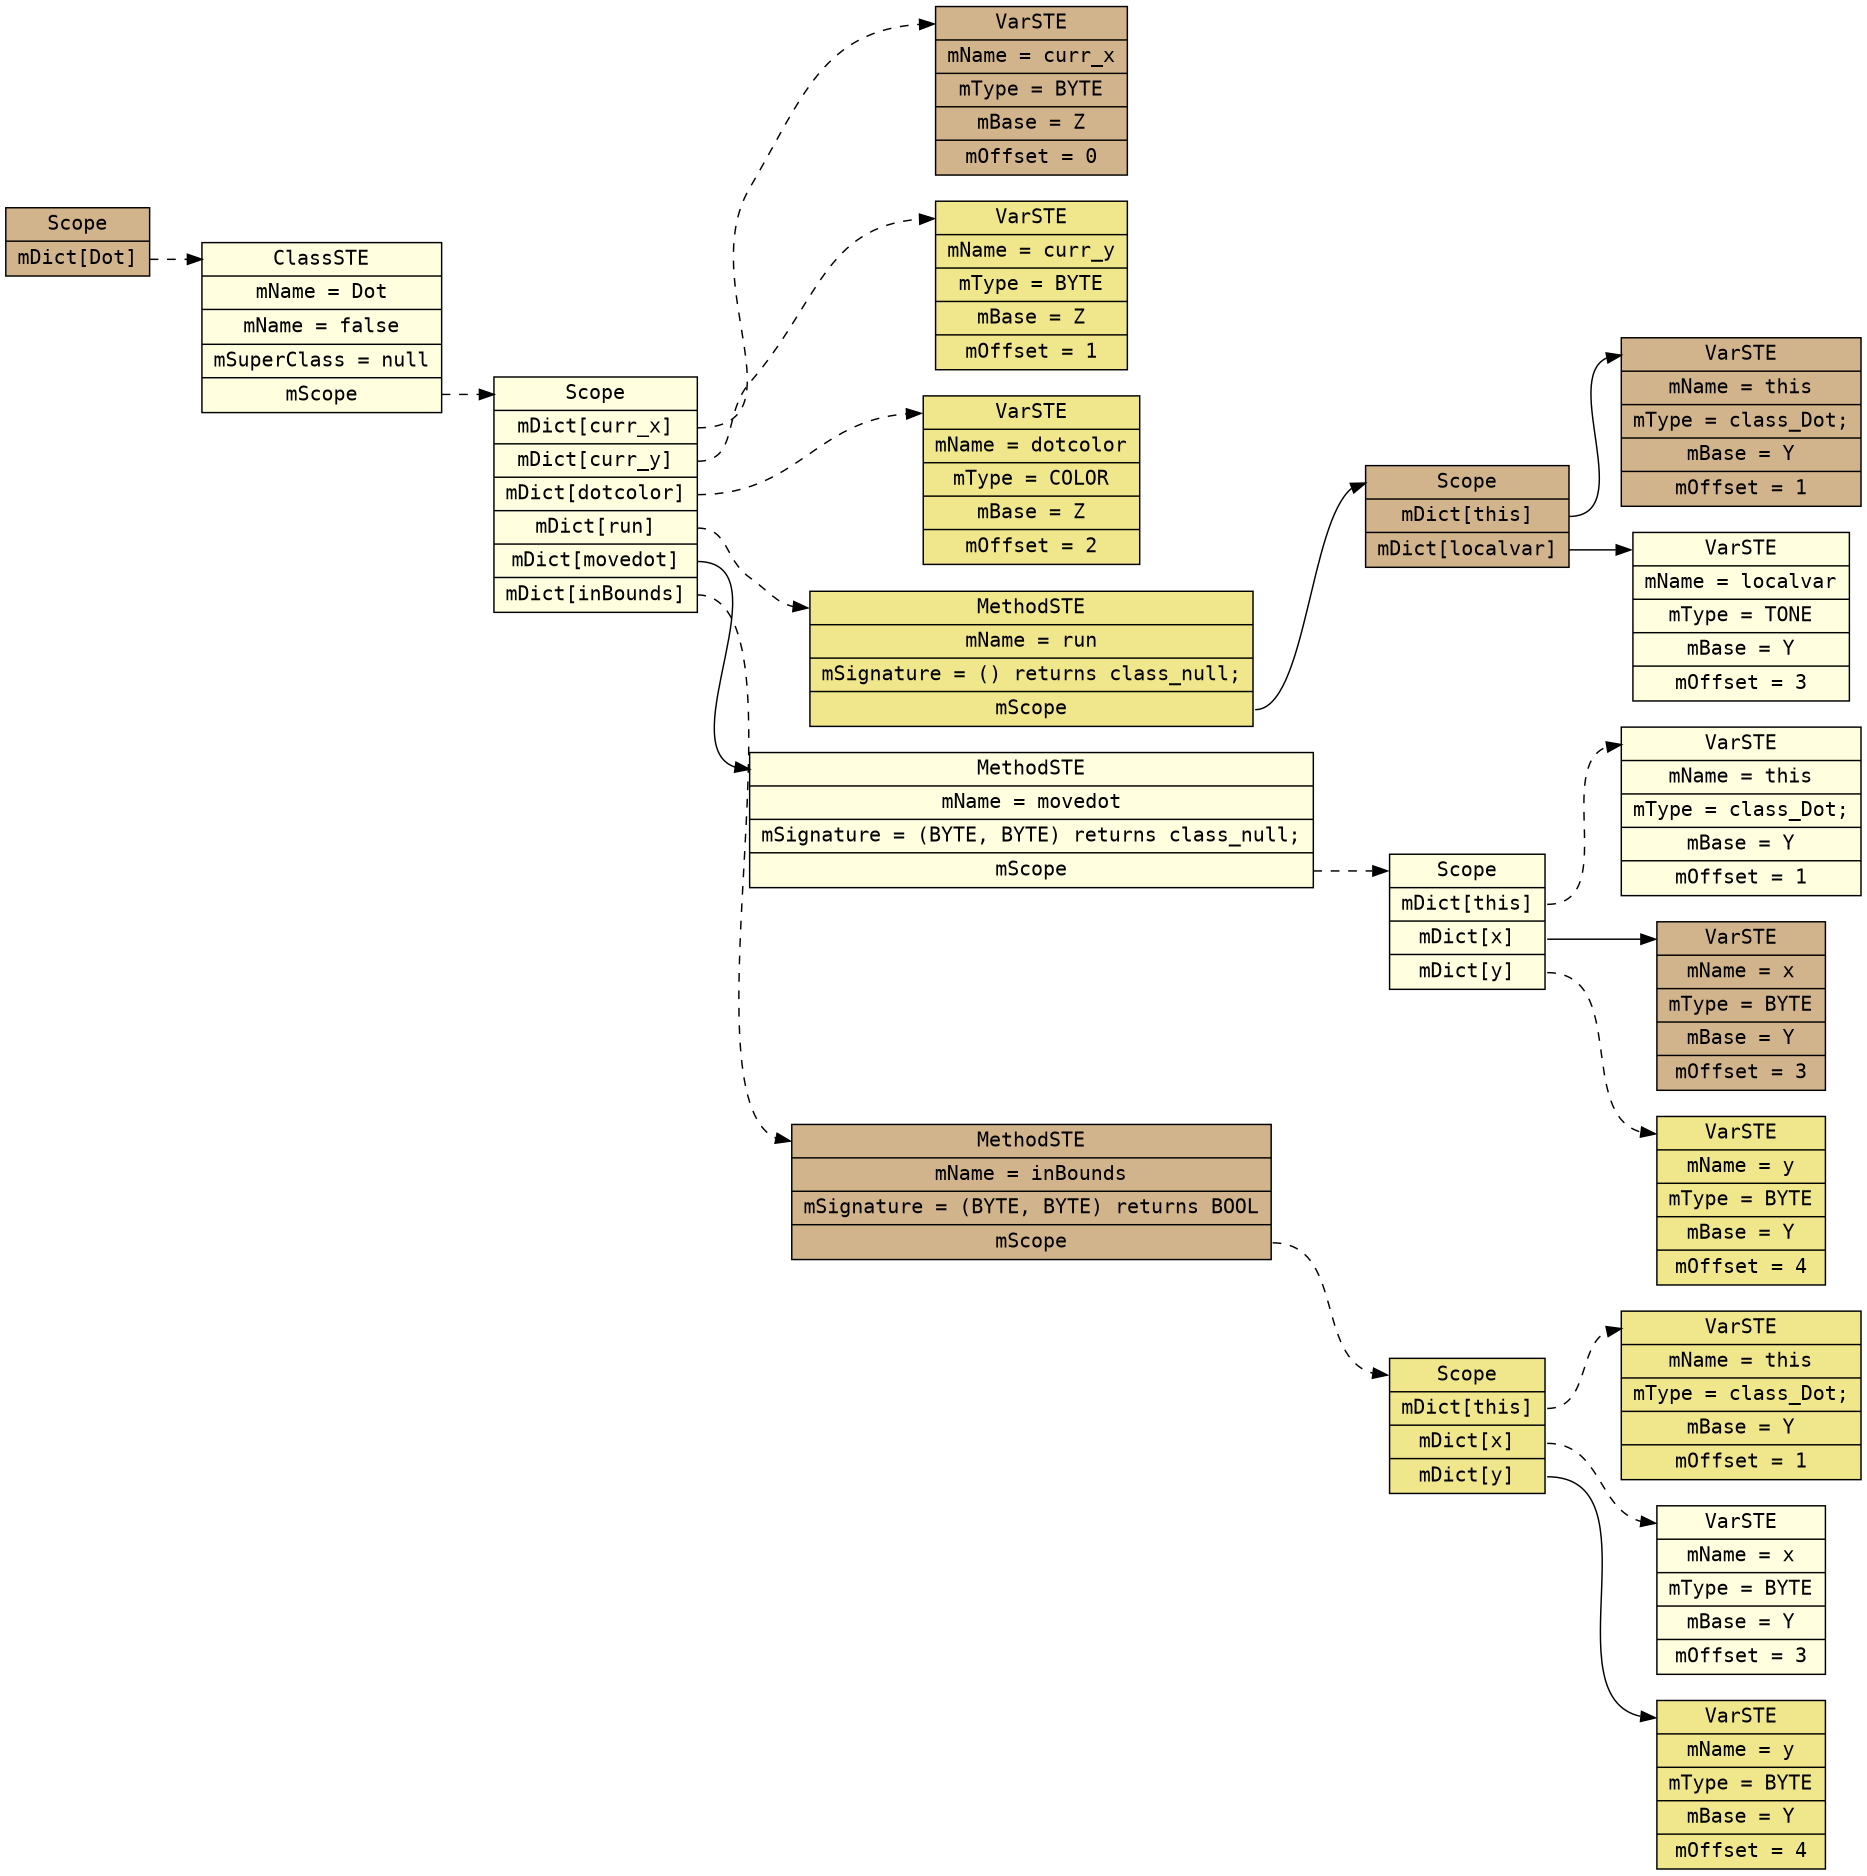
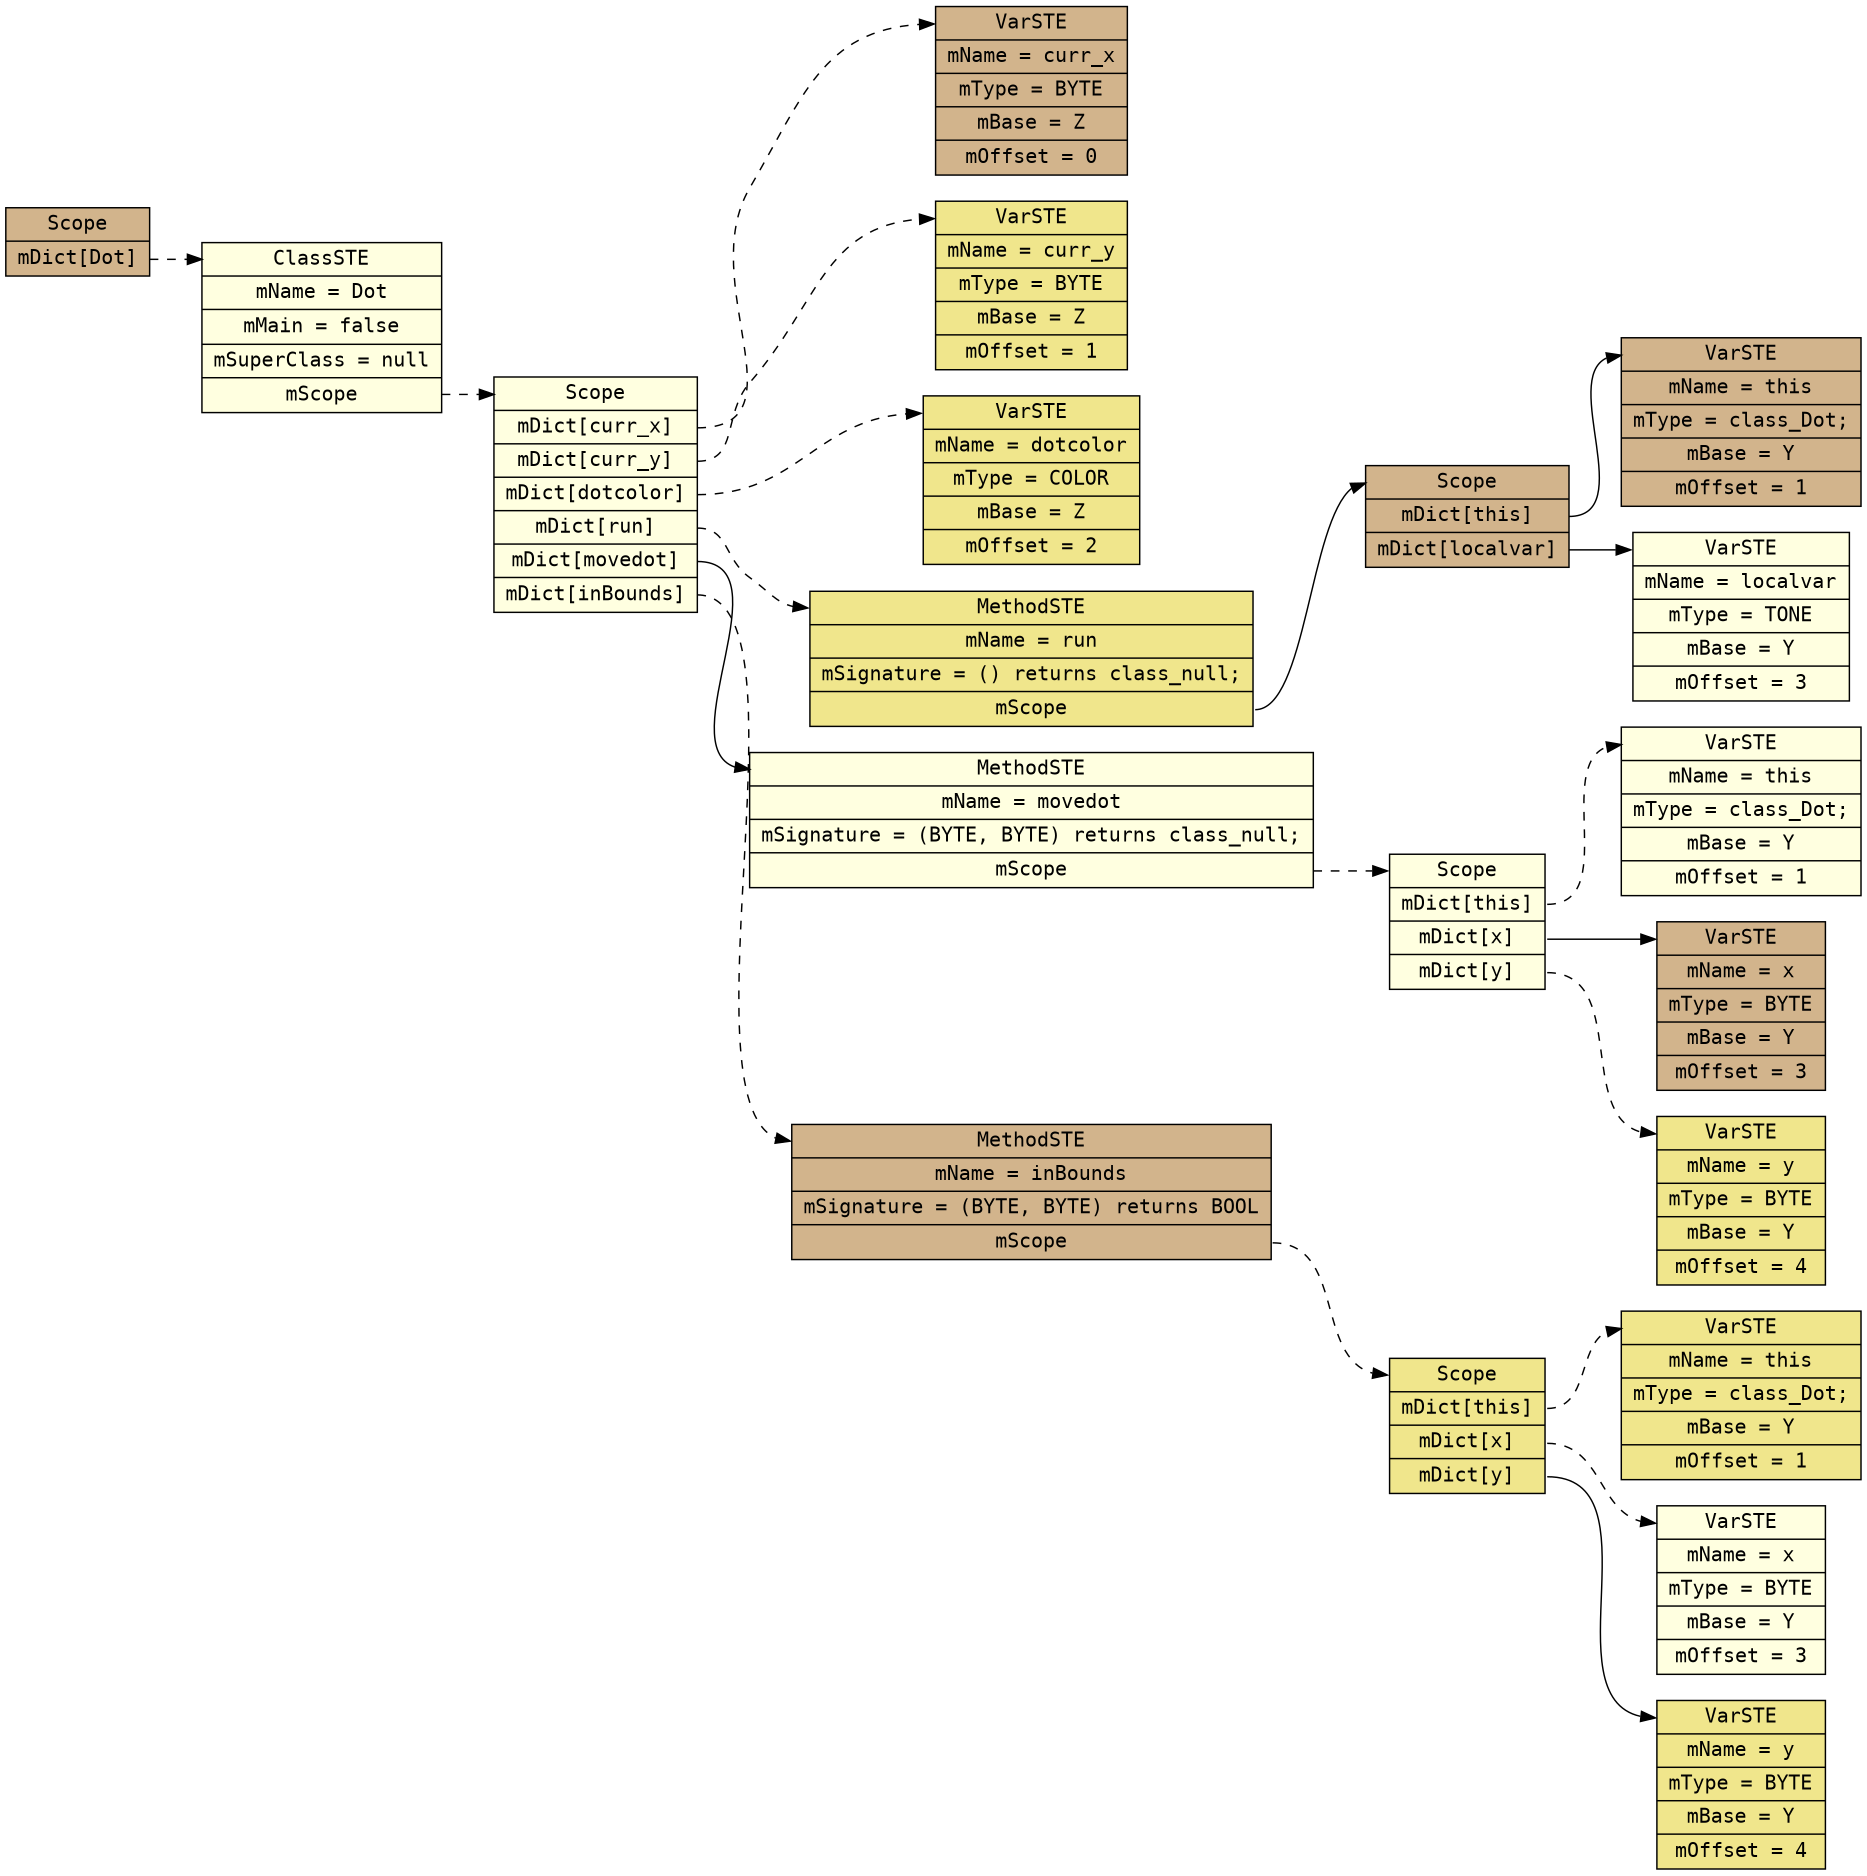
  digraph {
    rankdir=LR
    fontname="DejaVu Sans Mono"
    node [shape=record style=filled fillcolor=lightyellow fontname="DejaVu Sans Mono"]
    edge [headport=f0 tailport=f3 style=dashed fontname="DejaVu Sans Mono"]
    n1 [label=" <f0> Scope | <f1> mDict\[Dot\] " fillcolor=tan]
-   n2 [label=" <f0> ClassSTE | <f1> mName = Dot| <f2> mName = false| <f3> mSuperClass = null| <f4> mScope "]
+   n2 [label=" <f0> ClassSTE | <f1> mName = Dot| <f2> mMain = false| <f3> mSuperClass = null| <f4> mScope "]
    n3 [label=" <f0> Scope | <f1> mDict\[curr_x\] | <f2> mDict\[curr_y\] | <f3> mDict\[dotcolor\] | <f4> mDict\[run\] | <f5> mDict\[movedot\] | <f6> mDict\[inBounds\] "]
    n4 [label=" <f0> VarSTE | <f1> mName = curr_x| <f2> mType = BYTE| <f3> mBase = Z| <f4> mOffset = 0" fillcolor=tan]
    n5 [label=" <f0> VarSTE | <f1> mName = curr_y| <f2> mType = BYTE| <f3> mBase = Z| <f4> mOffset = 1" fillcolor=khaki]
    n6 [label=" <f0> VarSTE | <f1> mName = dotcolor| <f2> mType = COLOR| <f3> mBase = Z| <f4> mOffset = 2" fillcolor=khaki]
    n7 [label=" <f0> MethodSTE | <f1> mName = run| <f2> mSignature = () returns class_null;| <f3> mScope " fillcolor=khaki]
    n8 [label=" <f0> MethodSTE | <f1> mName = movedot| <f2> mSignature = (BYTE, BYTE) returns class_null;| <f3> mScope "]
    n9 [label=" <f0> MethodSTE | <f1> mName = inBounds| <f2> mSignature = (BYTE, BYTE) returns BOOL| <f3> mScope " fillcolor=tan]
    n10 [label=" <f0> Scope | <f1> mDict\[this\] | <f2> mDict\[localvar\] " fillcolor=tan]
    n11 [label=" <f0> VarSTE | <f1> mName = this| <f2> mType = class_Dot;| <f3> mBase = Y| <f4> mOffset = 1" fillcolor=tan]
    n12 [label=" <f0> VarSTE | <f1> mName = localvar| <f2> mType = TONE| <f3> mBase = Y| <f4> mOffset = 3"]
    n13 [label=" <f0> Scope | <f1> mDict\[this\] | <f2> mDict\[x\] | <f3> mDict\[y\] "]
    n14 [label=" <f0> VarSTE | <f1> mName = this| <f2> mType = class_Dot;| <f3> mBase = Y| <f4> mOffset = 1"]
    n15 [label=" <f0> VarSTE | <f1> mName = x| <f2> mType = BYTE| <f3> mBase = Y| <f4> mOffset = 3" fillcolor=tan]
    n16 [label=" <f0> VarSTE | <f1> mName = y| <f2> mType = BYTE| <f3> mBase = Y| <f4> mOffset = 4" fillcolor=khaki]
    n17 [label=" <f0> Scope | <f1> mDict\[this\] | <f2> mDict\[x\] | <f3> mDict\[y\] " fillcolor=khaki]
    n18 [label=" <f0> VarSTE | <f1> mName = this| <f2> mType = class_Dot;| <f3> mBase = Y| <f4> mOffset = 1" fillcolor=khaki]
    n19 [label=" <f0> VarSTE | <f1> mName = x| <f2> mType = BYTE| <f3> mBase = Y| <f4> mOffset = 3"]
    n20 [label=" <f0> VarSTE | <f1> mName = y| <f2> mType = BYTE| <f3> mBase = Y| <f4> mOffset = 4" fillcolor=khaki]
    n1 -> n2 [tailport=f1]
    n2 -> n3 [tailport=f4]
    n3 -> n4 [tailport=f1]
    n3 -> n5 [tailport=f2]
    n3 -> n6
    n3 -> n7 [tailport=f4]
    n3 -> n8 [tailport=f5 style=solid]
    n3 -> n9 [tailport=f6]
    n7 -> n10 [style=solid]
    n8 -> n13
    n9 -> n17
    n10 -> n11 [tailport=f1 style=solid]
    n10 -> n12 [tailport=f2 style=solid]
    n13 -> n14 [tailport=f1]
    n13 -> n15 [tailport=f2 style=solid]
    n13 -> n16
    n17 -> n18 [tailport=f1]
    n17 -> n19 [tailport=f2]
    n17 -> n20 [style=solid]
  }
